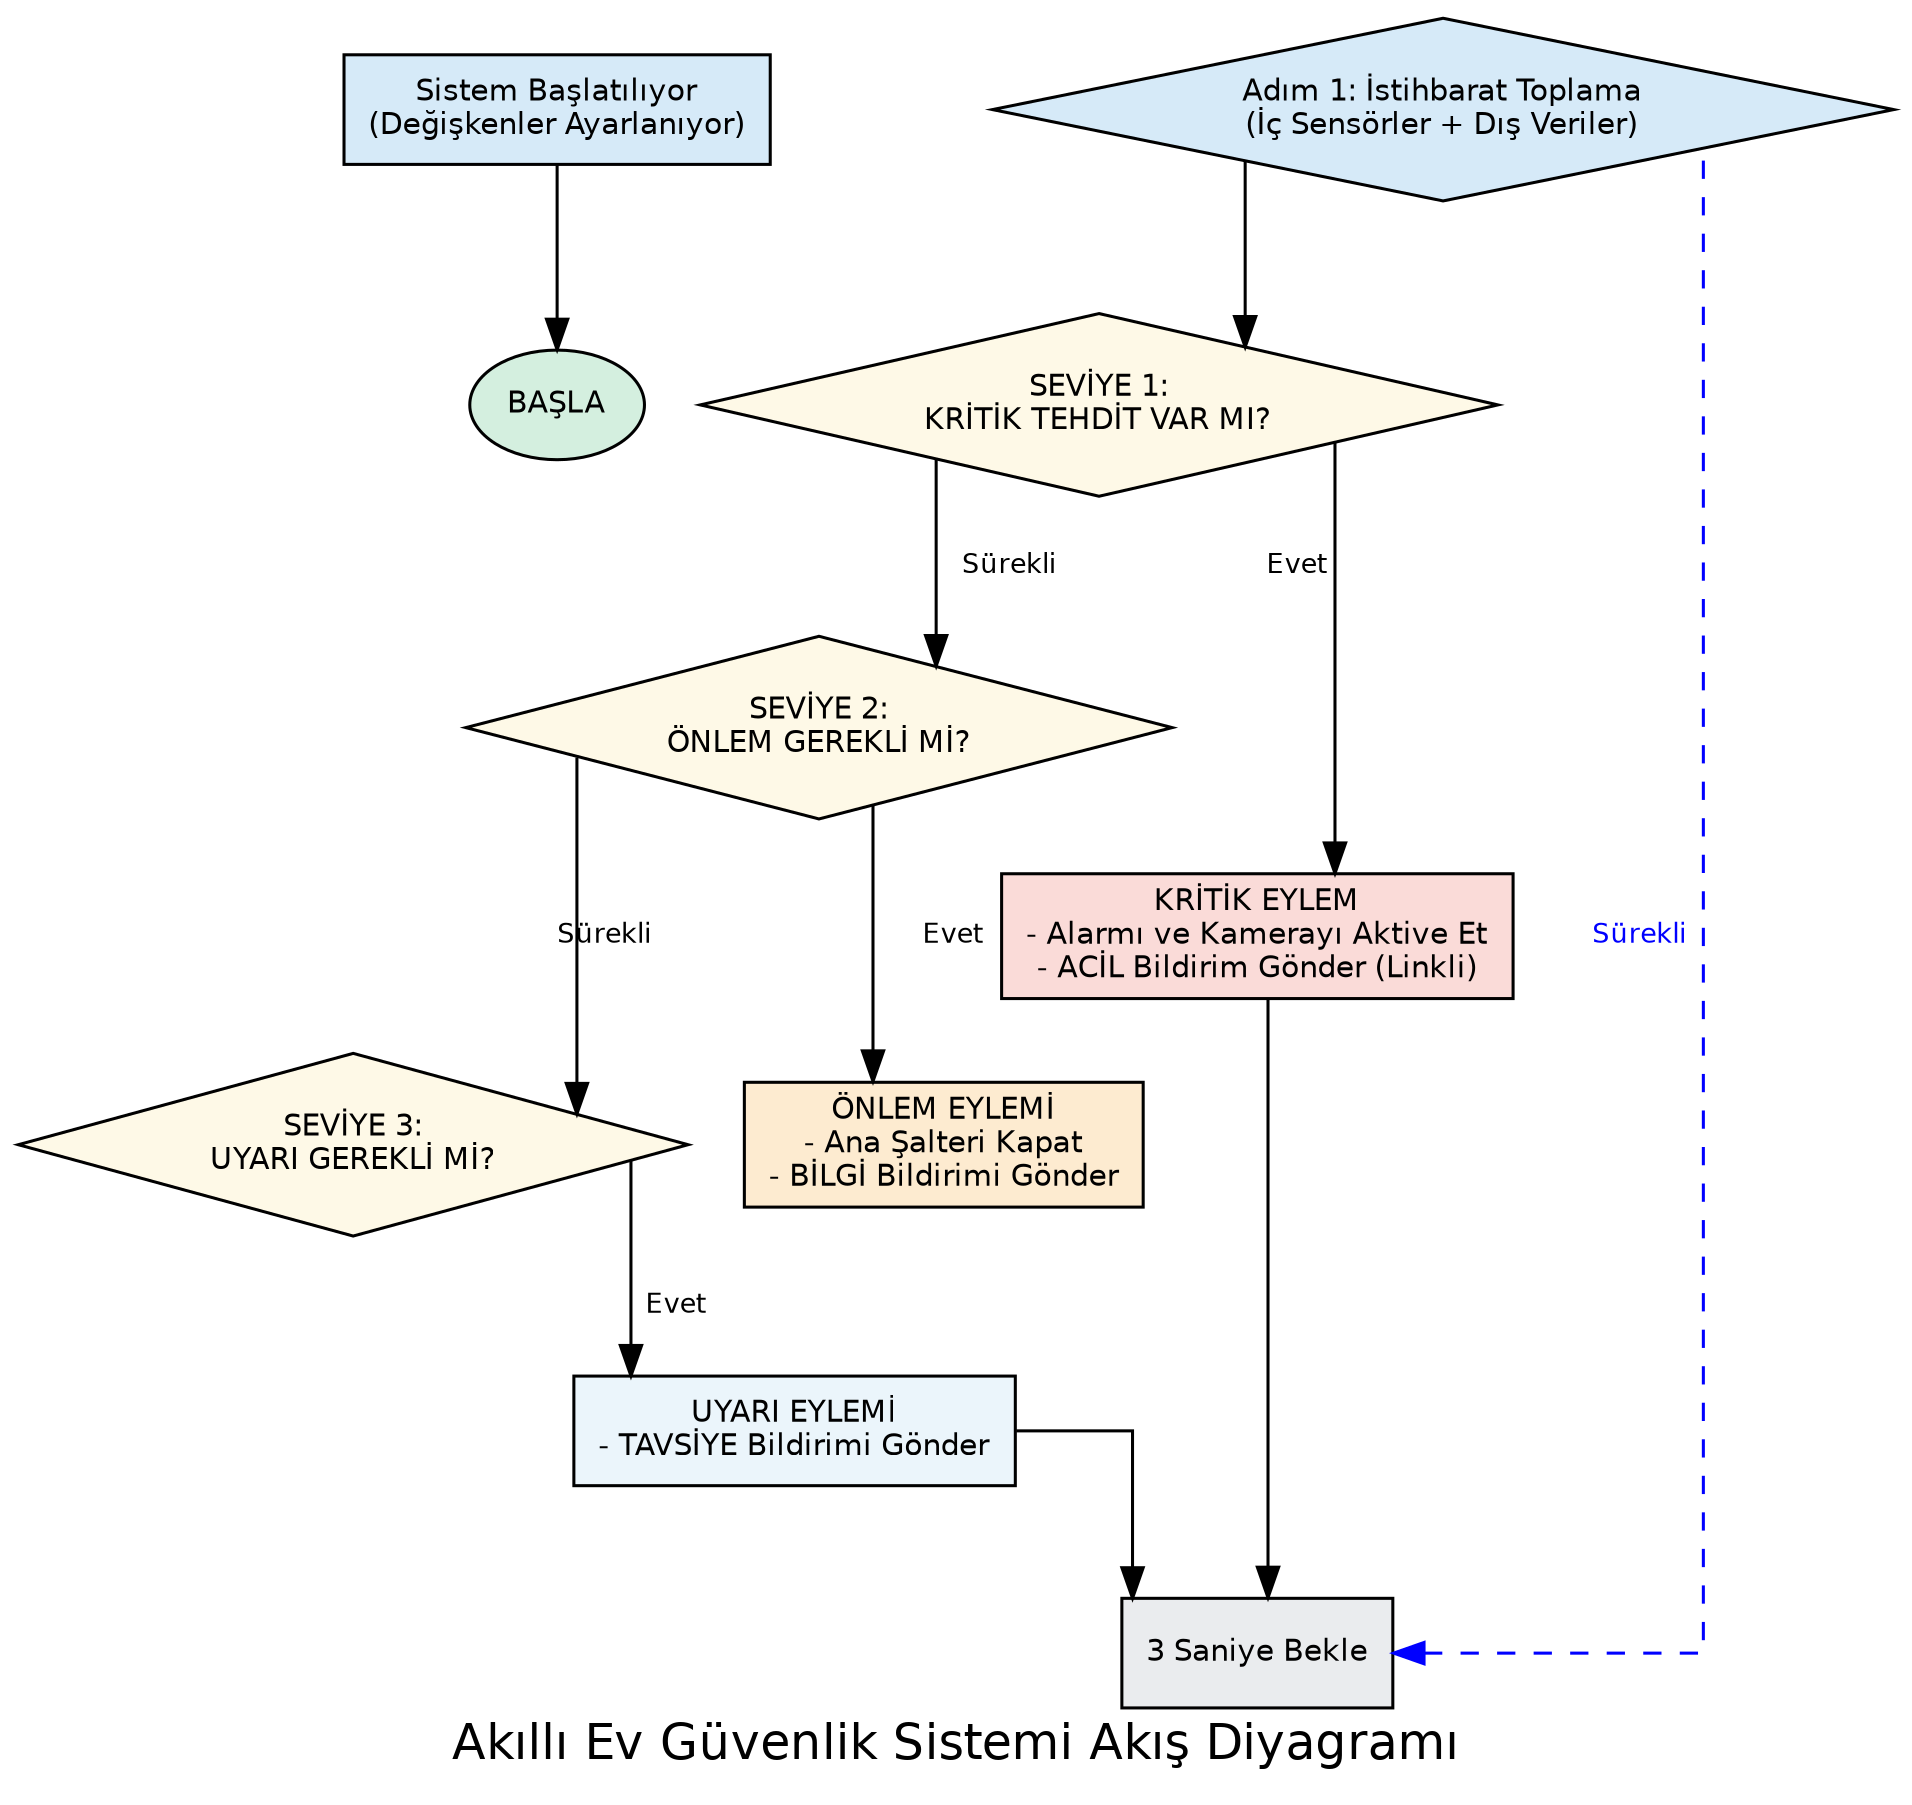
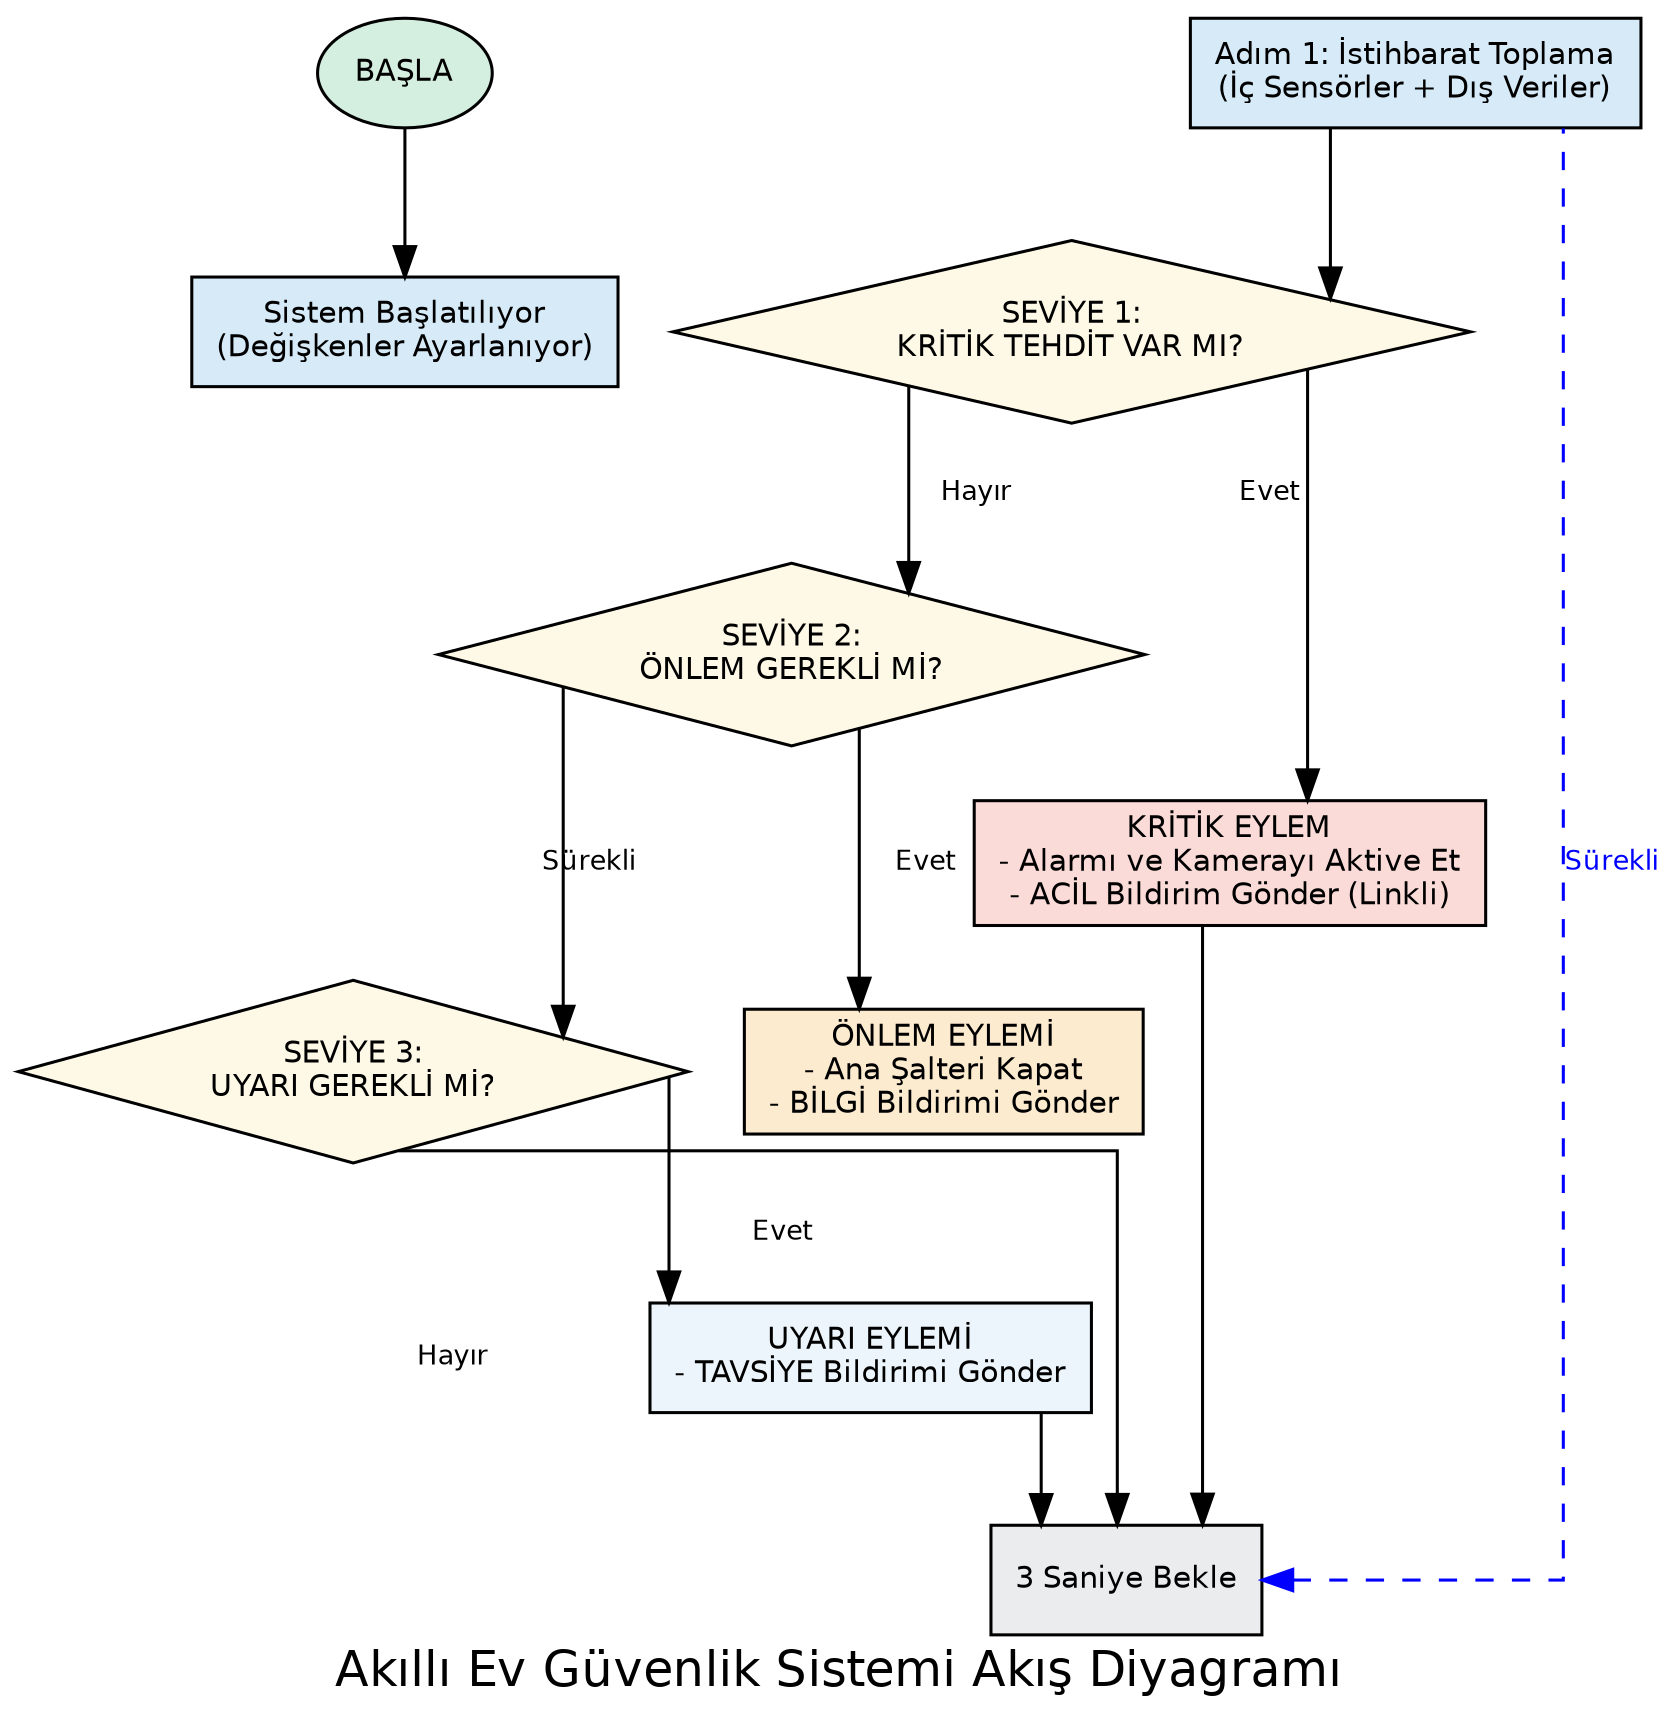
  digraph {
    fontname=Helvetica
    fontsize=16
    label="Akıllı Ev Güvenlik Sistemi Akış Diyagramı"
    rankdir=TB
    splines=ortho
    node [fillcolor="#FEF9E7" fontname=Helvetica fontsize=10 shape=box style=filled]
    edge [fontname=Helvetica fontsize=9]
    n1 [fillcolor="#D4EFDF" label="BAŞLA" shape=ellipse]
    n2 [fillcolor="#D6EAF8" label="Sistem Başlatılıyor\n(Değişkenler Ayarlanıyor)"]
-   n3 [fillcolor="#D6EAF8" label="Adım 1: İstihbarat Toplama\n(İç Sensörler + Dış Veriler)" shape=diamond]
+   n3 [fillcolor="#D6EAF8" label="Adım 1: İstihbarat Toplama\n(İç Sensörler + Dış Veriler)"]
    n4 [label="SEVİYE 1:\nKRİTİK TEHDİT VAR MI?" shape=diamond]
    n5 [label="SEVİYE 2:\nÖNLEM GEREKLİ Mİ?" shape=diamond]
    n6 [fillcolor="#FADBD8" label="KRİTİK EYLEM\n- Alarmı ve Kamerayı Aktive Et\n- ACİL Bildirim Gönder (Linkli)"]
    n7 [fillcolor="#EAECEE" label="3 Saniye Bekle"]
    n8 [label="SEVİYE 3:\nUYARI GEREKLİ Mİ?" shape=diamond]
    n9 [fillcolor="#FDEBD0" label="ÖNLEM EYLEMİ\n- Ana Şalteri Kapat\n- BİLGİ Bildirimi Gönder"]
    n10 [fillcolor="#EBF5FB" label="UYARI EYLEMİ\n- TAVSİYE Bildirimi Gönder"]
-   n2 -> n1
+   n1 -> n2
    n3 -> n4
-   n4 -> n5 [label=" Sürekli"]
+   n4 -> n5 [label=" Hayır"]
    n4 -> n6 [label=" Evet"]
    n5 -> n8 [label=" Sürekli"]
    n5 -> n9 [label=" Evet"]
    n6 -> n7
    n7 -> n3 [color=blue dir=back fontcolor=blue label=" Sürekli" style=dashed]
+   n8 -> n7 [label=" Hayır"]
    n8 -> n10 [label=" Evet"]
    n10 -> n7
  }
